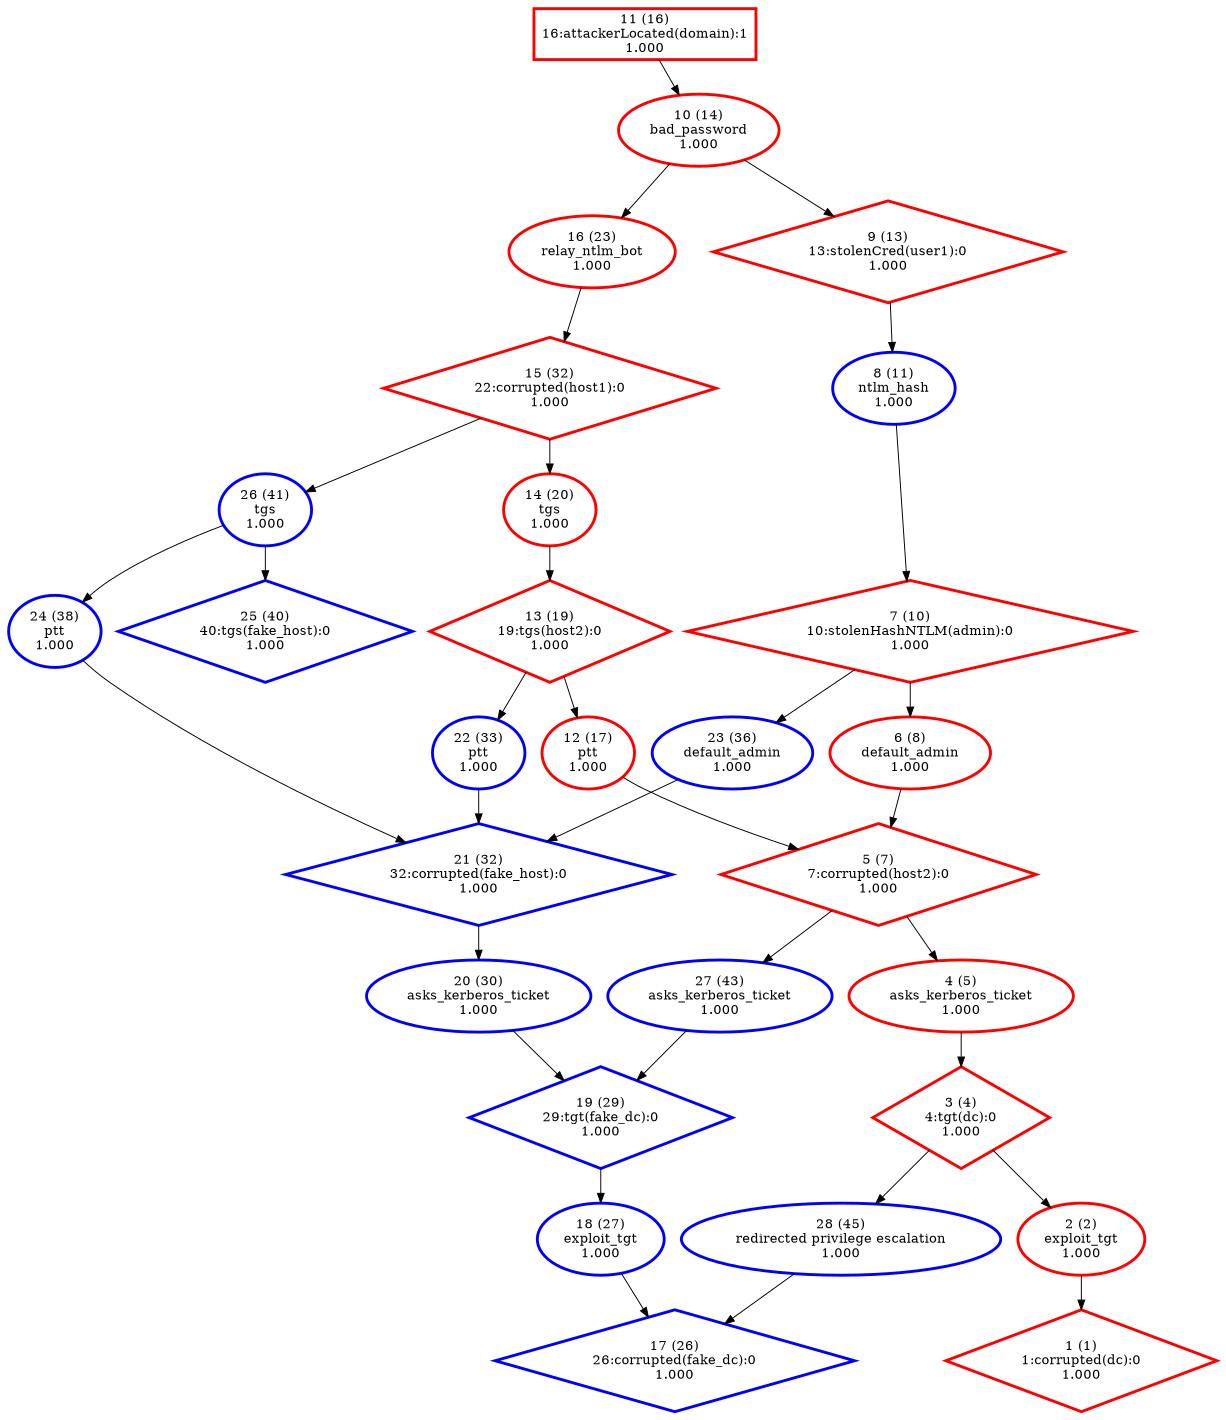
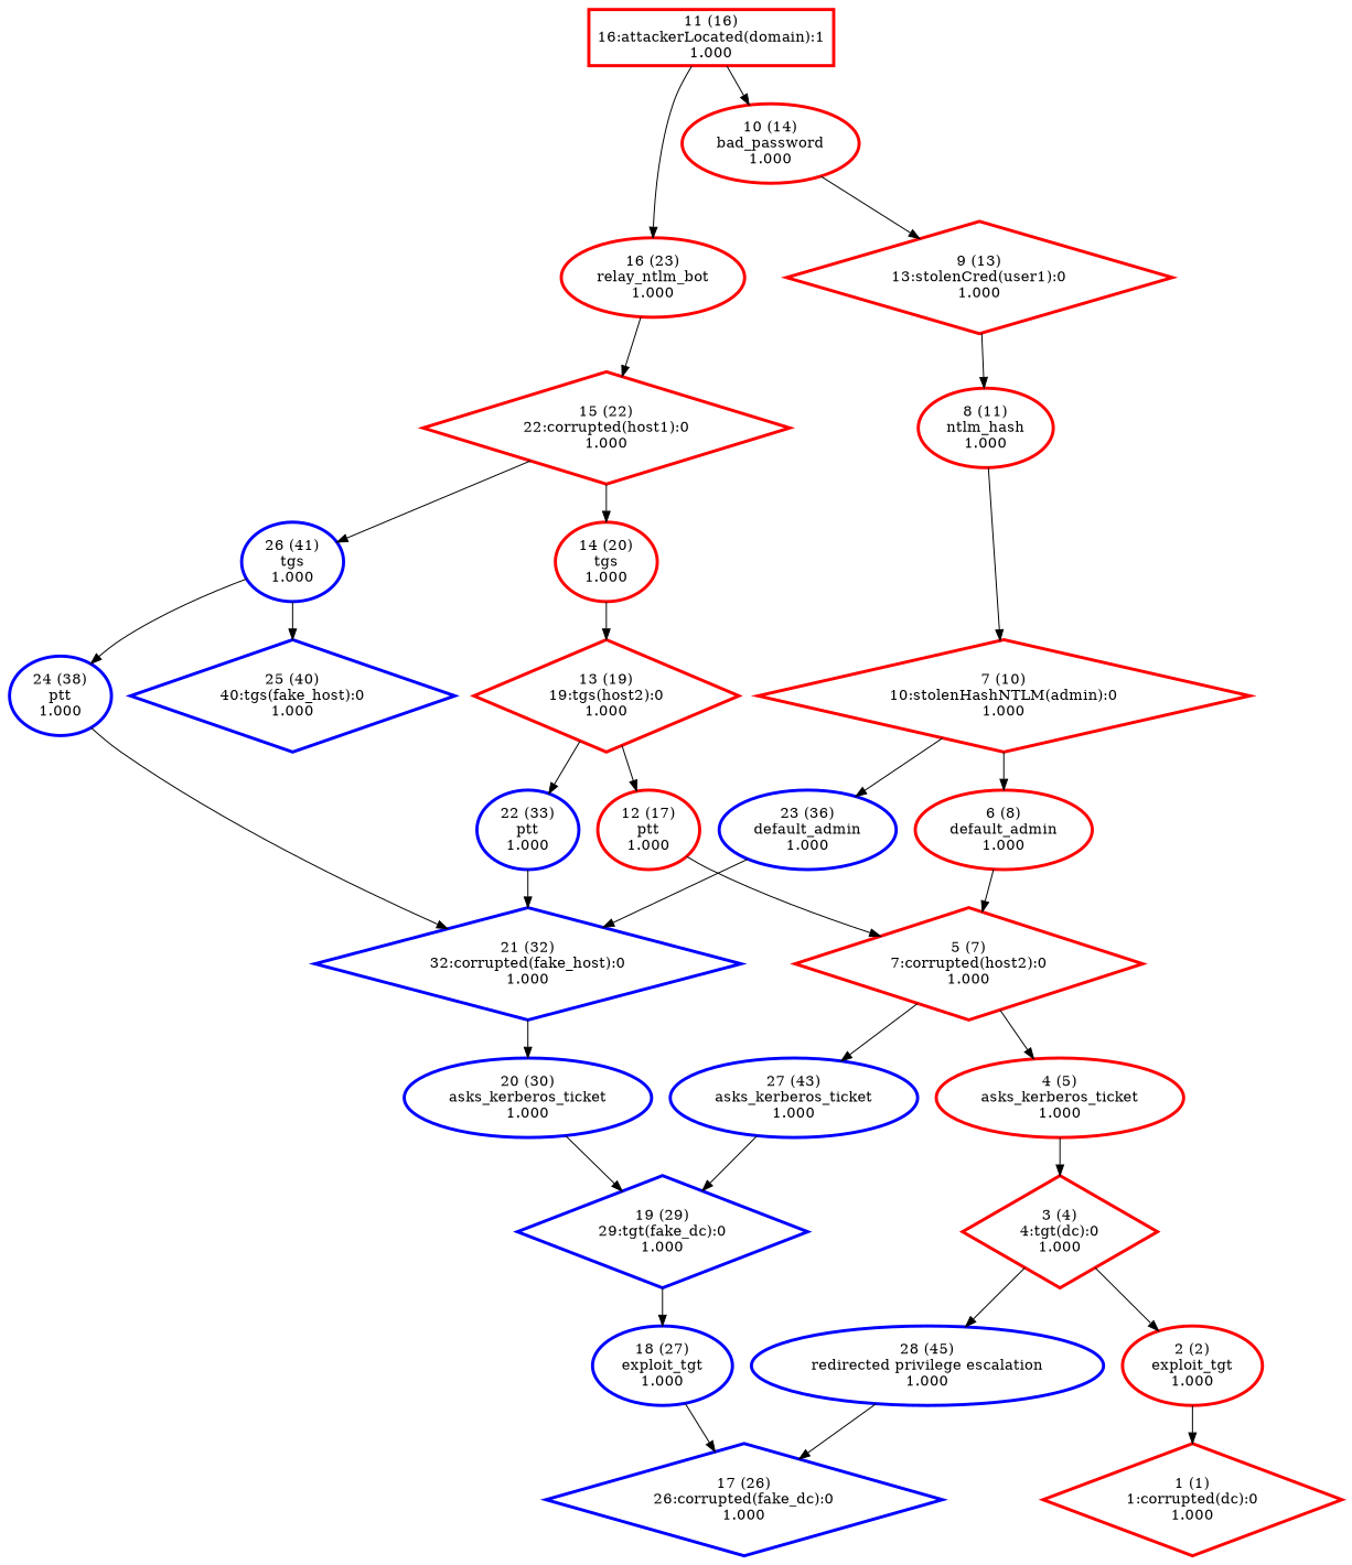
  digraph {
    fontname="DejaVu Serif"
    node [color="#FF0000" fontname="DejaVu Serif" penwidth=3 shape=ellipse]
    edge [fontname="DejaVu Serif"]
    n1 [label="1 (1)\n1:corrupted(dc):0\n1.000" shape=diamond]
    n2 [label="2 (2)\nexploit_tgt\n1.000"]
    n3 [label="3 (4)\n4:tgt(dc):0\n1.000" shape=diamond]
    n4 [color=blue label="28 (45)\nredirected privilege escalation\n1.000"]
    n5 [color=blue label="17 (26)\n26:corrupted(fake_dc):0\n1.000" shape=diamond]
    n6 [label="4 (5)\nasks_kerberos_ticket\n1.000"]
    n7 [label="5 (7)\n7:corrupted(host2):0\n1.000" shape=diamond]
    n8 [color=blue label="27 (43)\nasks_kerberos_ticket\n1.000"]
    n9 [color=blue label="19 (29)\n29:tgt(fake_dc):0\n1.000" shape=diamond]
    n10 [label="6 (8)\ndefault_admin\n1.000"]
    n11 [label="7 (10)\n10:stolenHashNTLM(admin):0\n1.000" shape=diamond]
    n12 [color=blue label="23 (36)\ndefault_admin\n1.000"]
    n13 [color=blue label="21 (32)\n32:corrupted(fake_host):0\n1.000" shape=diamond]
-   n14 [color=blue label="8 (11)\nntlm_hash\n1.000"]
+   n14 [label="8 (11)\nntlm_hash\n1.000"]
    n15 [label="9 (13)\n13:stolenCred(user1):0\n1.000" shape=diamond]
    n16 [label="10 (14)\nbad_password\n1.000"]
    n17 [label="11 (16)\n16:attackerLocated(domain):1\n1.000" shape=box]
    n18 [label="16 (23)\nrelay_ntlm_bot\n1.000"]
-   n19 [label="15 (32)\n22:corrupted(host1):0\n1.000" shape=diamond]
+   n19 [label="15 (22)\n22:corrupted(host1):0\n1.000" shape=diamond]
    n20 [label="12 (17)\nptt\n1.000"]
    n21 [label="13 (19)\n19:tgs(host2):0\n1.000" shape=diamond]
    n22 [color=blue label="22 (33)\nptt\n1.000"]
    n23 [label="14 (20)\ntgs\n1.000"]
    n24 [color=blue label="26 (41)\ntgs\n1.000"]
    n25 [color=blue label="24 (38)\nptt\n1.000"]
    n26 [color=blue label="25 (40)\n40:tgs(fake_host):0\n1.000" shape=diamond]
    n27 [color=blue label="18 (27)\nexploit_tgt\n1.000"]
    n28 [color=blue label="20 (30)\nasks_kerberos_ticket\n1.000"]
    n2 -> n1
    n3 -> n2
    n3 -> n4
    n4 -> n5
    n6 -> n3
    n7 -> n6
    n7 -> n8
    n8 -> n9
    n9 -> n27
    n10 -> n7
    n11 -> n10
    n11 -> n12
    n12 -> n13
    n13 -> n28
    n14 -> n11
    n15 -> n14
    n16 -> n15
    n17 -> n16
-   n16 -> n18
+   n17 -> n18
    n18 -> n19
    n19 -> n23
    n19 -> n24
    n20 -> n7
    n21 -> n20
    n21 -> n22
    n22 -> n13
    n23 -> n21
    n24 -> n25
    n24 -> n26
    n25 -> n13
    n27 -> n5
    n28 -> n9
  }
